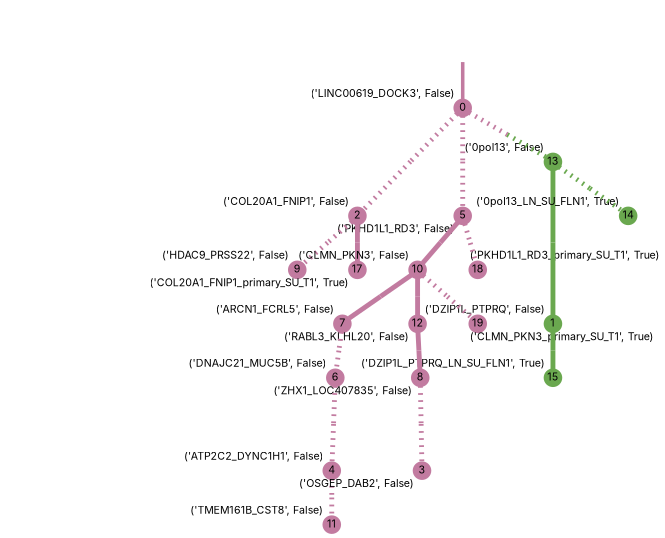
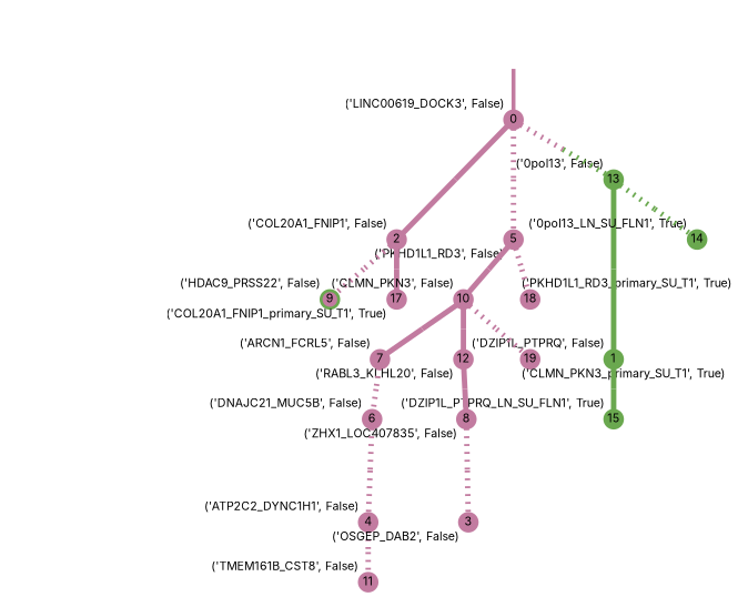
  strict digraph {
    fontname=Inter
    forcelabels=true
    nodesep=0.7
    rankdir=TB
    ranksep=0.6
    splines=false
    node [color="#c27ba0ff" fillcolor="#c27ba0ff" fixedsize=true fontname=Inter fontsize="12pt" penwidth=3 shape=circle style=filled xlabel="('LINC00619_DOCK3', False)"]
    edge [arrowsize=0 color="#c27ba0ff;0.5:#c27ba0ff" fontname=Inter minlen=1.1351351737976074 penwidth=5.5 style=dotted]
    0 [height=0.25]
    2 [height=0.25 xlabel="('COL20A1_FNIP1', False)"]
    5 [height=0.25 xlabel="('PKHD1L1_RD3', False)"]
    13 [color="#6aa84fff" fillcolor="#6aa84fff" height=0.25 xlabel="('0pol13', False)"]
-   9 [height=0.25 xlabel="('HDAC9_PRSS22', False)"]
+   9 [color="#6aa84fff" height=0.25 xlabel="('HDAC9_PRSS22', False)"]
    17 [height=0.25 xlabel="('COL20A1_FNIP1_primary_SU_T1', True)"]
    10 [height=0.25 xlabel="('CLMN_PKN3', False)"]
    18 [height=0.25 xlabel="('PKHD1L1_RD3_primary_SU_T1', True)"]
    1 [color="#6aa84fff" fillcolor="#6aa84fff" height=0.25 xlabel="('DZIP1L_PTPRQ', False)"]
    14 [color="#6aa84fff" fillcolor="#6aa84fff" height=0.25 xlabel="('0pol13_LN_SU_FLN1', True)"]
    7 [height=0.25 xlabel="('ARCN1_FCRL5', False)"]
    12 [height=0.25 xlabel="('RABL3_KLHL20', False)"]
    19 [height=0.25 xlabel="('CLMN_PKN3_primary_SU_T1', True)"]
    15 [color="#6aa84fff" fillcolor="#6aa84fff" height=0.25 xlabel="('DZIP1L_PTPRQ_LN_SU_FLN1', True)"]
    4 [height=0.25 xlabel="('ATP2C2_DYNC1H1', False)"]
    11 [height=0.25 xlabel="('TMEM161B_CST8', False)"]
    6 [height=0.25 xlabel="('DNAJC21_MUC5B', False)"]
    8 [height=0.25 xlabel="('ZHX1_LOC407835', False)"]
    3 [height=0.25 xlabel="('OSGEP_DAB2', False)"]
    normal [style=invis color="" fillcolor="" fixedsize="" fontsize="" shape=""]
-   0 -> 2 [minlen=2.675675868988037]
+   0 -> 2 [minlen=2.675675868988037 style=bold]
    0 -> 5 [minlen=2.1351351737976074]
    0 -> 13 [color="#c27ba0ff;0.5:#6aa84fff"]
    2 -> 9 [minlen=1.4864864349365234]
    2 -> 17 [style=bold]
    5 -> 10 [minlen=1.4324324131011963 style=bold]
    5 -> 18
    13 -> 1 [color="#6aa84fff;0.5:#6aa84fff" minlen=3.0 style=bold]
    13 -> 14 [color="#6aa84fff;0.5:#6aa84fff"]
    10 -> 7 [minlen=1.8648648262023926 style=bold]
    10 -> 12 [minlen=1.2702703475952148 style=bold]
    10 -> 19
    1 -> 15 [color="#6aa84fff;0.5:#6aa84fff" style=bold]
    7 -> 6 [minlen=1.9189189672470093]
    12 -> 8 [minlen=1.8648648262023926 style=bold]
    4 -> 11 [minlen=1.324324369430542]
    6 -> 4 [minlen=2.297297477722168]
    8 -> 3 [minlen=2.351351261138916]
    normal -> 0 [color="#c27ba0ff" penwidth=4 style=bold minlen=""]
  }
